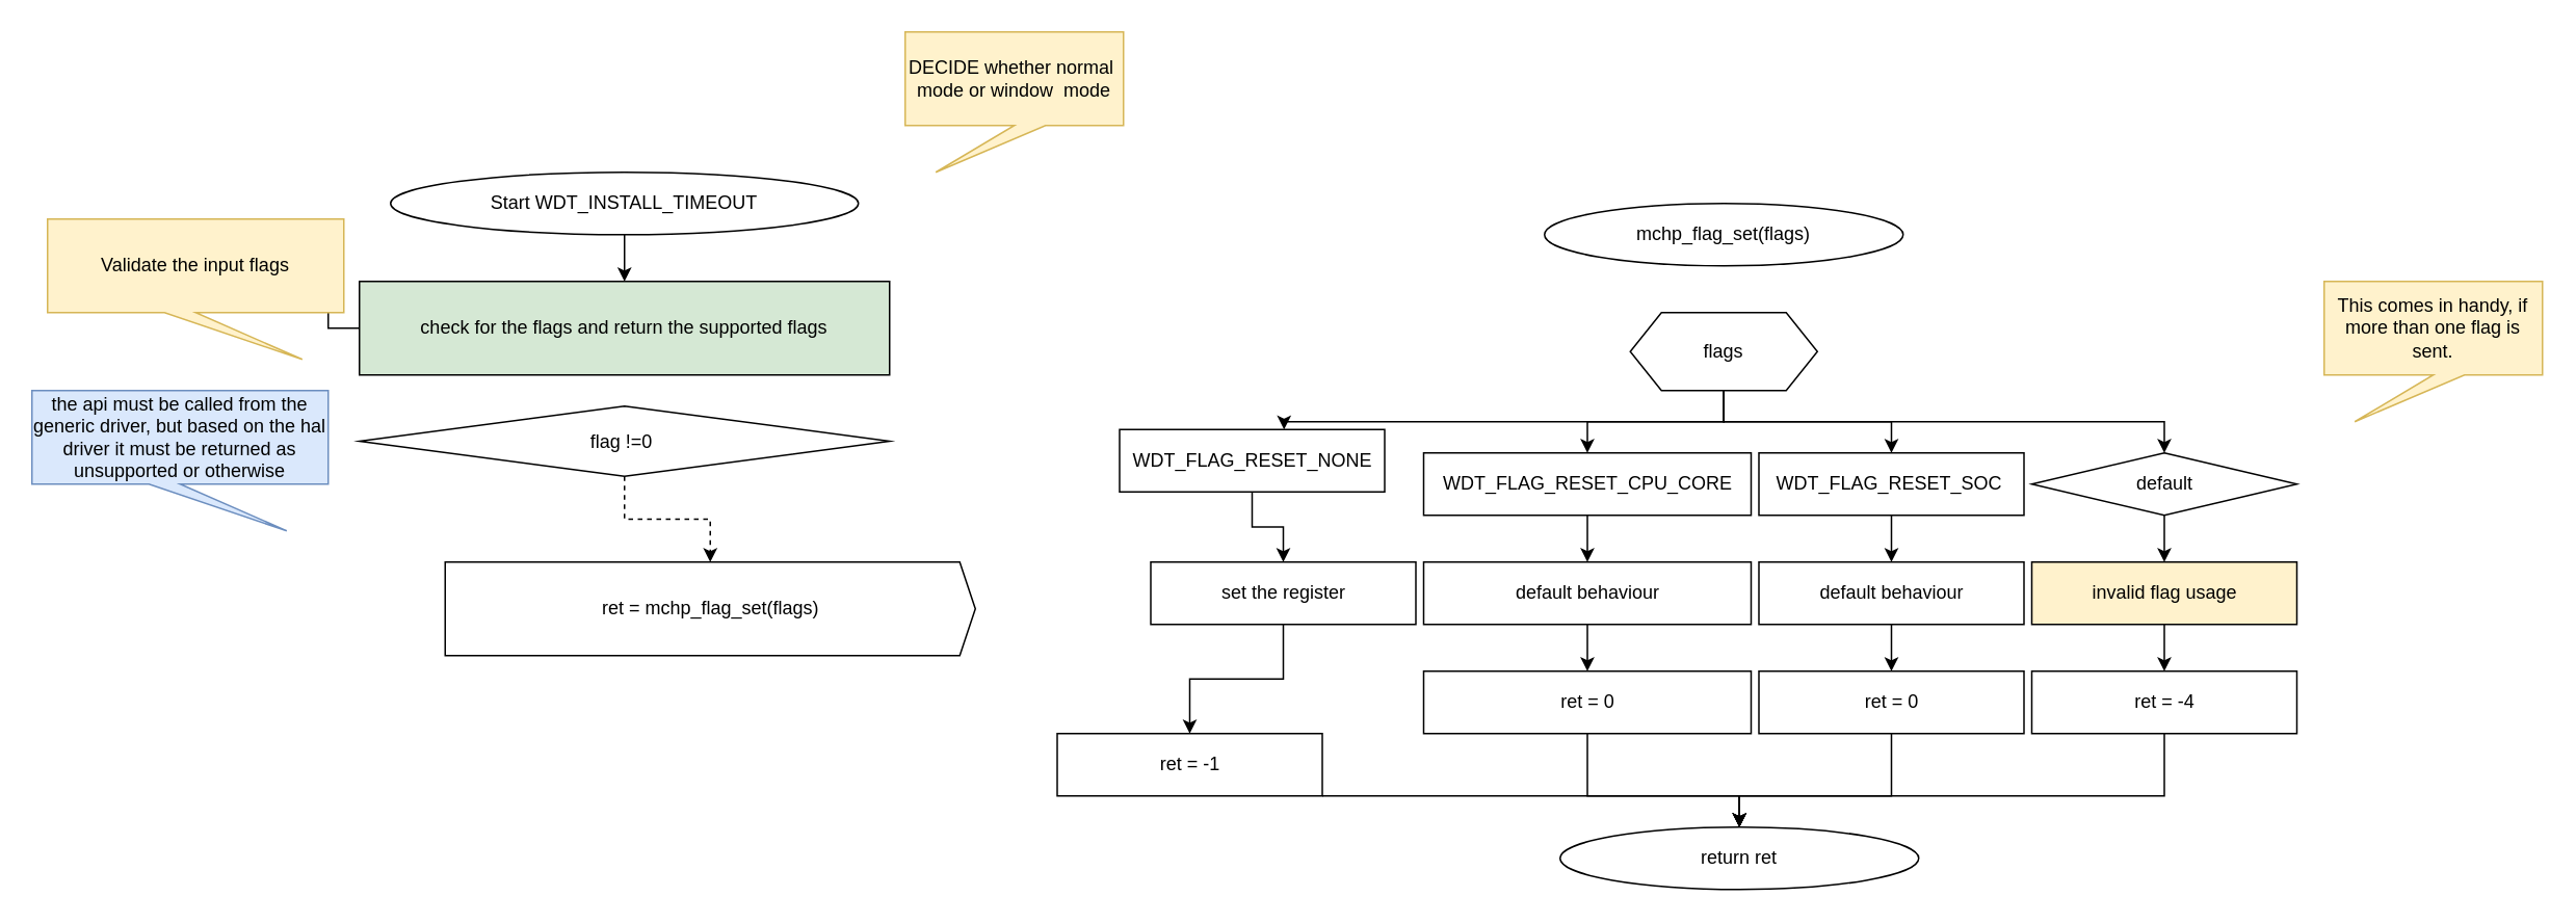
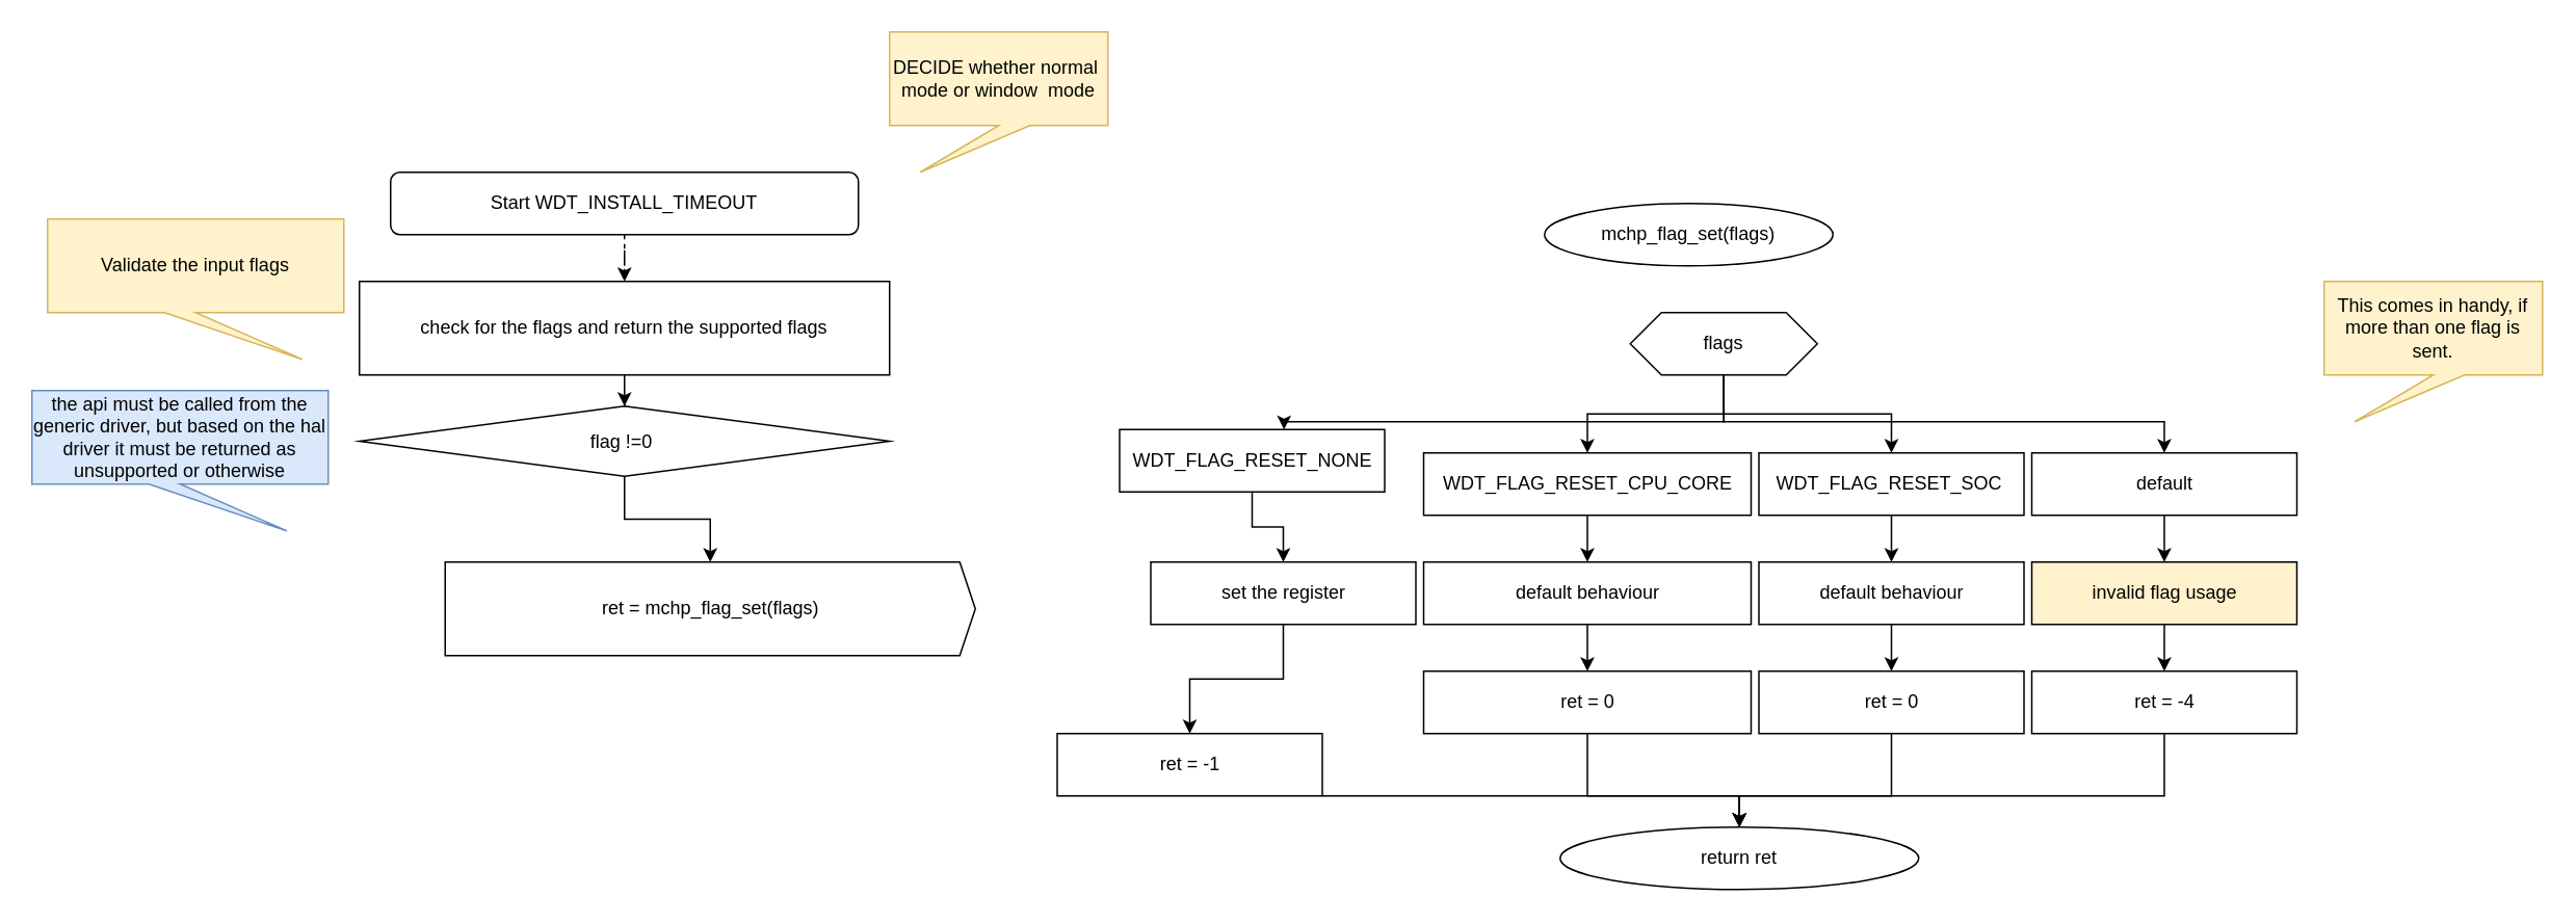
  <mxCell id="0" />
  <mxCell id="1" parent="0" />
- <mxCell id="2" value="" style="edgeStyle=orthogonalEdgeStyle;rounded=0;orthogonalLoop=1;jettySize=auto;html=1;" edge="1" parent="1" source="3" target="5"><mxGeometry relative="1" as="geometry" /></mxCell>
- <mxCell id="3" value="Start WDT_INSTALL_TIMEOUT" style="ellipse;whiteSpace=wrap;html=1;" vertex="1" parent="1"><mxGeometry x="250" y="110" width="300" height="40" as="geometry" /></mxCell>
- <mxCell id="4" value="" style="edgeStyle=orthogonalEdgeStyle;rounded=0;orthogonalLoop=1;jettySize=auto;html=1;" edge="1" parent="1" source="5" target="9"><mxGeometry relative="1" as="geometry" /></mxCell>
- <mxCell id="5" value="check for the flags and return the supported flags" style="whiteSpace=wrap;html=1;fillColor=#d5e8d4;" vertex="1" parent="1"><mxGeometry x="230" y="180" width="340" height="60" as="geometry" /></mxCell>
- <mxCell id="6" value="" style="edgeStyle=orthogonalEdgeStyle;rounded=0;orthogonalLoop=1;jettySize=auto;html=1;dashed=1;" edge="1" parent="1" source="7" target="11"><mxGeometry relative="1" as="geometry" /></mxCell>
+ <mxCell id="2" value="" style="edgeStyle=orthogonalEdgeStyle;rounded=0;orthogonalLoop=1;jettySize=auto;html=1;dashed=1;" edge="1" parent="1" source="3" target="5"><mxGeometry relative="1" as="geometry" /></mxCell>
+ <mxCell id="3" value="Start WDT_INSTALL_TIMEOUT" style="whiteSpace=wrap;html=1;rounded=1;" vertex="1" parent="1"><mxGeometry x="250" y="110" width="300" height="40" as="geometry" /></mxCell>
+ <mxCell id="4" value="" style="edgeStyle=orthogonalEdgeStyle;rounded=0;orthogonalLoop=1;jettySize=auto;html=1;" edge="1" parent="1" source="5" target="7"><mxGeometry relative="1" as="geometry" /></mxCell>
+ <mxCell id="5" value="check for the flags and return the supported flags" style="whiteSpace=wrap;html=1;" vertex="1" parent="1"><mxGeometry x="230" y="180" width="340" height="60" as="geometry" /></mxCell>
+ <mxCell id="6" value="" style="edgeStyle=orthogonalEdgeStyle;rounded=0;orthogonalLoop=1;jettySize=auto;html=1;" edge="1" parent="1" source="7" target="11"><mxGeometry relative="1" as="geometry" /></mxCell>
  <mxCell id="7" value="flag !=0&amp;nbsp;" style="rhombus;whiteSpace=wrap;html=1;" vertex="1" parent="1"><mxGeometry x="230" y="260" width="340" height="45" as="geometry" /></mxCell>
- <mxCell id="8" value="DECIDE whether normal&amp;nbsp; mode or window&amp;nbsp; mode" style="shape=callout;whiteSpace=wrap;html=1;perimeter=calloutPerimeter;position2=0.14;fillColor=#fff2cc;strokeColor=#d6b656;" vertex="1" parent="1"><mxGeometry x="580" y="20" width="140" height="90" as="geometry" /></mxCell>
+ <mxCell id="8" value="DECIDE whether normal&amp;nbsp; mode or window&amp;nbsp; mode" style="shape=callout;whiteSpace=wrap;html=1;perimeter=calloutPerimeter;position2=0.14;fillColor=#fff2cc;strokeColor=#d6b656;" vertex="1" parent="1"><mxGeometry x="570" y="20" width="140" height="90" as="geometry" /></mxCell>
  <mxCell id="9" value="Validate the input flags" style="shape=callout;whiteSpace=wrap;html=1;perimeter=calloutPerimeter;position2=0.14;fillColor=#fff2cc;strokeColor=#d6b656;flipH=1;" vertex="1" parent="1"><mxGeometry x="30" y="140" width="190" height="90" as="geometry" /></mxCell>
  <mxCell id="10" value="the api must be called from the generic driver, but based on the hal driver it must be returned as unsupported or otherwise" style="shape=callout;whiteSpace=wrap;html=1;perimeter=calloutPerimeter;position2=0.14;fillColor=#dae8fc;strokeColor=#6c8ebf;flipH=1;" vertex="1" parent="1"><mxGeometry x="20" y="250" width="190" height="90" as="geometry" /></mxCell>
  <mxCell id="11" value="ret = mchp_flag_set(flags)" style="html=1;shadow=0;dashed=0;align=center;verticalAlign=middle;shape=mxgraph.arrows2.arrow;dy=0;dx=10;notch=0;" vertex="1" parent="1"><mxGeometry x="285" y="360" width="340" height="60" as="geometry" /></mxCell>
- <mxCell id="12" value="mchp_flag_set(flags)" style="ellipse;whiteSpace=wrap;html=1;" vertex="1" parent="1"><mxGeometry x="990" y="130" width="230" height="40" as="geometry" /></mxCell>
+ <mxCell id="12" value="mchp_flag_set(flags)" style="ellipse;whiteSpace=wrap;html=1;" vertex="1" parent="1"><mxGeometry x="990" y="130" width="185" height="40" as="geometry" /></mxCell>
  <mxCell id="13" style="edgeStyle=orthogonalEdgeStyle;shape=connector;rounded=0;orthogonalLoop=1;jettySize=auto;html=1;strokeColor=default;strokeWidth=1;align=center;verticalAlign=middle;fontFamily=Helvetica;fontSize=11;fontColor=default;labelBackgroundColor=default;endArrow=classic;" edge="1" parent="1" source="17" target="21"><mxGeometry relative="1" as="geometry" /></mxCell>
  <mxCell id="14" style="edgeStyle=orthogonalEdgeStyle;shape=connector;rounded=0;orthogonalLoop=1;jettySize=auto;html=1;entryX=0.5;entryY=0;entryDx=0;entryDy=0;strokeColor=default;strokeWidth=1;align=center;verticalAlign=middle;fontFamily=Helvetica;fontSize=11;fontColor=default;labelBackgroundColor=default;endArrow=classic;" edge="1" parent="1" source="17" target="23"><mxGeometry relative="1" as="geometry" /></mxCell>
  <mxCell id="15" style="edgeStyle=orthogonalEdgeStyle;shape=connector;rounded=0;orthogonalLoop=1;jettySize=auto;html=1;entryX=0.5;entryY=0;entryDx=0;entryDy=0;strokeColor=default;strokeWidth=1;align=center;verticalAlign=middle;fontFamily=Helvetica;fontSize=11;fontColor=default;labelBackgroundColor=default;endArrow=classic;" edge="1" parent="1" source="17" target="27"><mxGeometry relative="1" as="geometry"><Array as="points"><mxPoint x="1105" y="270" /><mxPoint x="1387" y="270" /></Array></mxGeometry></mxCell>
  <mxCell id="16" style="edgeStyle=orthogonalEdgeStyle;shape=connector;rounded=0;orthogonalLoop=1;jettySize=auto;html=1;strokeColor=default;strokeWidth=1;align=center;verticalAlign=middle;fontFamily=Helvetica;fontSize=11;fontColor=default;labelBackgroundColor=default;endArrow=classic;" edge="1" parent="1" source="17" target="19"><mxGeometry relative="1" as="geometry"><Array as="points"><mxPoint x="1105" y="270" /><mxPoint x="823" y="270" /></Array></mxGeometry></mxCell>
- <mxCell id="17" value="flags" style="shape=hexagon;perimeter=hexagonPerimeter2;whiteSpace=wrap;html=1;fixedSize=1;" vertex="1" parent="1"><mxGeometry x="1045" y="200" width="120" height="50" as="geometry" /></mxCell>
+ <mxCell id="17" value="flags" style="shape=hexagon;perimeter=hexagonPerimeter2;whiteSpace=wrap;html=1;fixedSize=1;" vertex="1" parent="1"><mxGeometry x="1045" y="200" width="120" height="40" as="geometry" /></mxCell>
  <mxCell id="18" value="" style="edgeStyle=orthogonalEdgeStyle;shape=connector;rounded=0;orthogonalLoop=1;jettySize=auto;html=1;strokeColor=default;strokeWidth=1;align=center;verticalAlign=middle;fontFamily=Helvetica;fontSize=11;fontColor=default;labelBackgroundColor=default;endArrow=classic;" edge="1" parent="1" source="19" target="25"><mxGeometry relative="1" as="geometry" /></mxCell>
  <mxCell id="19" value="WDT_FLAG_RESET_NONE" style="whiteSpace=wrap;html=1;" vertex="1" parent="1"><mxGeometry x="717.5" y="275" width="170" height="40" as="geometry" /></mxCell>
  <mxCell id="20" value="" style="edgeStyle=orthogonalEdgeStyle;shape=connector;rounded=0;orthogonalLoop=1;jettySize=auto;html=1;strokeColor=default;strokeWidth=1;align=center;verticalAlign=middle;fontFamily=Helvetica;fontSize=11;fontColor=default;labelBackgroundColor=default;endArrow=classic;" edge="1" parent="1" source="21" target="30"><mxGeometry relative="1" as="geometry" /></mxCell>
  <mxCell id="21" value="&lt;span style=&quot;white-space: normal;&quot;&gt;WDT_FLAG_RESET_CPU_CORE&lt;/span&gt;" style="whiteSpace=wrap;html=1;" vertex="1" parent="1"><mxGeometry x="912.5" y="290" width="210" height="40" as="geometry" /></mxCell>
  <mxCell id="22" value="" style="edgeStyle=orthogonalEdgeStyle;shape=connector;rounded=0;orthogonalLoop=1;jettySize=auto;html=1;strokeColor=default;strokeWidth=1;align=center;verticalAlign=middle;fontFamily=Helvetica;fontSize=11;fontColor=default;labelBackgroundColor=default;endArrow=classic;" edge="1" parent="1" source="23" target="32"><mxGeometry relative="1" as="geometry" /></mxCell>
  <mxCell id="23" value="&lt;span style=&quot;white-space: normal;&quot;&gt;WDT_FLAG_RESET_SOC&amp;nbsp;&lt;/span&gt;" style="whiteSpace=wrap;html=1;" vertex="1" parent="1"><mxGeometry x="1127.5" y="290" width="170" height="40" as="geometry" /></mxCell>
  <mxCell id="24" value="" style="edgeStyle=orthogonalEdgeStyle;shape=connector;rounded=0;orthogonalLoop=1;jettySize=auto;html=1;strokeColor=default;strokeWidth=1;align=center;verticalAlign=middle;fontFamily=Helvetica;fontSize=11;fontColor=default;labelBackgroundColor=default;endArrow=classic;" edge="1" parent="1" source="25" target="36"><mxGeometry relative="1" as="geometry" /></mxCell>
  <mxCell id="25" value="set the register" style="whiteSpace=wrap;html=1;" vertex="1" parent="1"><mxGeometry x="737.5" y="360" width="170" height="40" as="geometry" /></mxCell>
  <mxCell id="26" value="" style="edgeStyle=orthogonalEdgeStyle;shape=connector;rounded=0;orthogonalLoop=1;jettySize=auto;html=1;strokeColor=default;strokeWidth=1;align=center;verticalAlign=middle;fontFamily=Helvetica;fontSize=11;fontColor=default;labelBackgroundColor=default;endArrow=classic;" edge="1" parent="1" source="27" target="34"><mxGeometry relative="1" as="geometry" /></mxCell>
- <mxCell id="27" value="default" style="rhombus;whiteSpace=wrap;html=1;" vertex="1" parent="1"><mxGeometry x="1302.5" y="290" width="170" height="40" as="geometry" /></mxCell>
+ <mxCell id="27" value="default" style="whiteSpace=wrap;html=1;" vertex="1" parent="1"><mxGeometry x="1302.5" y="290" width="170" height="40" as="geometry" /></mxCell>
  <mxCell id="28" value="This comes in handy, if more than one flag is sent." style="shape=callout;whiteSpace=wrap;html=1;perimeter=calloutPerimeter;position2=0.14;fillColor=#fff2cc;strokeColor=#d6b656;" vertex="1" parent="1"><mxGeometry x="1490" y="180" width="140" height="90" as="geometry" /></mxCell>
  <mxCell id="29" value="" style="edgeStyle=orthogonalEdgeStyle;shape=connector;rounded=0;orthogonalLoop=1;jettySize=auto;html=1;strokeColor=default;strokeWidth=1;align=center;verticalAlign=middle;fontFamily=Helvetica;fontSize=11;fontColor=default;labelBackgroundColor=default;endArrow=classic;" edge="1" parent="1" source="30" target="38"><mxGeometry relative="1" as="geometry" /></mxCell>
  <mxCell id="30" value="default behaviour" style="whiteSpace=wrap;html=1;" vertex="1" parent="1"><mxGeometry x="912.5" y="360" width="210" height="40" as="geometry" /></mxCell>
  <mxCell id="31" value="" style="edgeStyle=orthogonalEdgeStyle;shape=connector;rounded=0;orthogonalLoop=1;jettySize=auto;html=1;strokeColor=default;strokeWidth=1;align=center;verticalAlign=middle;fontFamily=Helvetica;fontSize=11;fontColor=default;labelBackgroundColor=default;endArrow=classic;" edge="1" parent="1" source="32" target="40"><mxGeometry relative="1" as="geometry" /></mxCell>
  <mxCell id="32" value="&lt;span style=&quot;white-space: normal;&quot;&gt;default behaviour&lt;/span&gt;" style="whiteSpace=wrap;html=1;" vertex="1" parent="1"><mxGeometry x="1127.5" y="360" width="170" height="40" as="geometry" /></mxCell>
  <mxCell id="33" value="" style="edgeStyle=orthogonalEdgeStyle;shape=connector;rounded=0;orthogonalLoop=1;jettySize=auto;html=1;strokeColor=default;strokeWidth=1;align=center;verticalAlign=middle;fontFamily=Helvetica;fontSize=11;fontColor=default;labelBackgroundColor=default;endArrow=classic;" edge="1" parent="1" source="34" target="42"><mxGeometry relative="1" as="geometry" /></mxCell>
  <mxCell id="34" value="invalid flag usage" style="whiteSpace=wrap;html=1;fillColor=#fff2cc;" vertex="1" parent="1"><mxGeometry x="1302.5" y="360" width="170" height="40" as="geometry" /></mxCell>
  <mxCell id="35" style="edgeStyle=orthogonalEdgeStyle;shape=connector;rounded=0;orthogonalLoop=1;jettySize=auto;html=1;entryX=0.5;entryY=0;entryDx=0;entryDy=0;strokeColor=default;strokeWidth=1;align=center;verticalAlign=middle;fontFamily=Helvetica;fontSize=11;fontColor=default;labelBackgroundColor=default;endArrow=classic;" edge="1" parent="1" source="36" target="43"><mxGeometry relative="1" as="geometry"><Array as="points"><mxPoint x="823" y="510" /><mxPoint x="1115" y="510" /></Array></mxGeometry></mxCell>
  <mxCell id="36" value="ret = -1" style="whiteSpace=wrap;html=1;" vertex="1" parent="1"><mxGeometry x="677.5" y="470" width="170" height="40" as="geometry" /></mxCell>
  <mxCell id="37" style="edgeStyle=orthogonalEdgeStyle;shape=connector;rounded=0;orthogonalLoop=1;jettySize=auto;html=1;strokeColor=default;strokeWidth=1;align=center;verticalAlign=middle;fontFamily=Helvetica;fontSize=11;fontColor=default;labelBackgroundColor=default;endArrow=classic;entryX=0.5;entryY=0;entryDx=0;entryDy=0;" edge="1" parent="1" source="38" target="43"><mxGeometry relative="1" as="geometry"><mxPoint x="1110" y="520" as="targetPoint" /><Array as="points"><mxPoint x="1017" y="510" /><mxPoint x="1115" y="510" /></Array></mxGeometry></mxCell>
  <mxCell id="38" value="ret = 0" style="whiteSpace=wrap;html=1;" vertex="1" parent="1"><mxGeometry x="912.5" y="430" width="210" height="40" as="geometry" /></mxCell>
  <mxCell id="39" style="edgeStyle=orthogonalEdgeStyle;shape=connector;rounded=0;orthogonalLoop=1;jettySize=auto;html=1;entryX=0.5;entryY=0;entryDx=0;entryDy=0;strokeColor=default;strokeWidth=1;align=center;verticalAlign=middle;fontFamily=Helvetica;fontSize=11;fontColor=default;labelBackgroundColor=default;endArrow=classic;" edge="1" parent="1" source="40" target="43"><mxGeometry relative="1" as="geometry"><Array as="points"><mxPoint x="1213" y="510" /><mxPoint x="1115" y="510" /></Array></mxGeometry></mxCell>
  <mxCell id="40" value="&lt;span style=&quot;white-space: normal;&quot;&gt;ret = 0&lt;/span&gt;" style="whiteSpace=wrap;html=1;" vertex="1" parent="1"><mxGeometry x="1127.5" y="430" width="170" height="40" as="geometry" /></mxCell>
  <mxCell id="41" style="edgeStyle=orthogonalEdgeStyle;shape=connector;rounded=0;orthogonalLoop=1;jettySize=auto;html=1;entryX=0.5;entryY=0;entryDx=0;entryDy=0;strokeColor=default;strokeWidth=1;align=center;verticalAlign=middle;fontFamily=Helvetica;fontSize=11;fontColor=default;labelBackgroundColor=default;endArrow=classic;" edge="1" parent="1" source="42" target="43"><mxGeometry relative="1" as="geometry"><Array as="points"><mxPoint x="1387" y="510" /><mxPoint x="1115" y="510" /></Array></mxGeometry></mxCell>
  <mxCell id="42" value="ret = -4" style="whiteSpace=wrap;html=1;" vertex="1" parent="1"><mxGeometry x="1302.5" y="430" width="170" height="40" as="geometry" /></mxCell>
  <mxCell id="43" value="return ret" style="ellipse;whiteSpace=wrap;html=1;" vertex="1" parent="1"><mxGeometry x="1000" y="530" width="230" height="40" as="geometry" /></mxCell>
